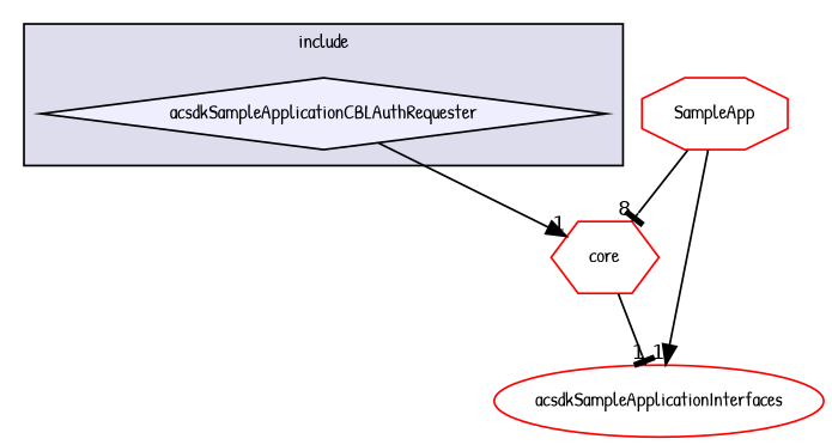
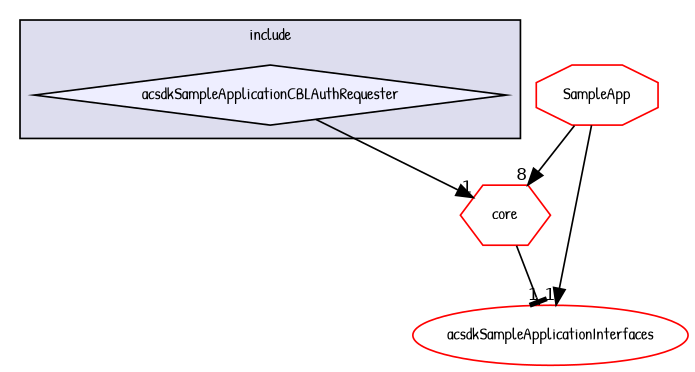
  digraph {
    compound=true
    fontname="Patrick Hand"
    node [fillcolor=white fontname="Patrick Hand" fontsize=10 style=filled color=red]
    edge [arrowhead=normal fontname="Patrick Hand" headlabel=1 labeldistance=1.5 labelfontname=Helvetica labelfontsize=10]
    n1 [fillcolor="#eeeeff" label=acsdkSampleApplicationCBLAuthRequester pencolor=black shape=diamond color=""]
    n2 [label=core shape=hexagon]
    n3 [label=acsdkSampleApplicationInterfaces shape=ellipse]
    n4 [label=SampleApp shape=octagon]
    subgraph cluster_1 {
      bgcolor="#ddddee"
      fontsize=10
      label=include
      pencolor=black
      n1
    }
    n1 -> n2
    n2 -> n3 [arrowhead=tee]
-   n4 -> n2 [arrowhead=tee headlabel=8]
+   n4 -> n2 [headlabel=8]
    n4 -> n3
  }
